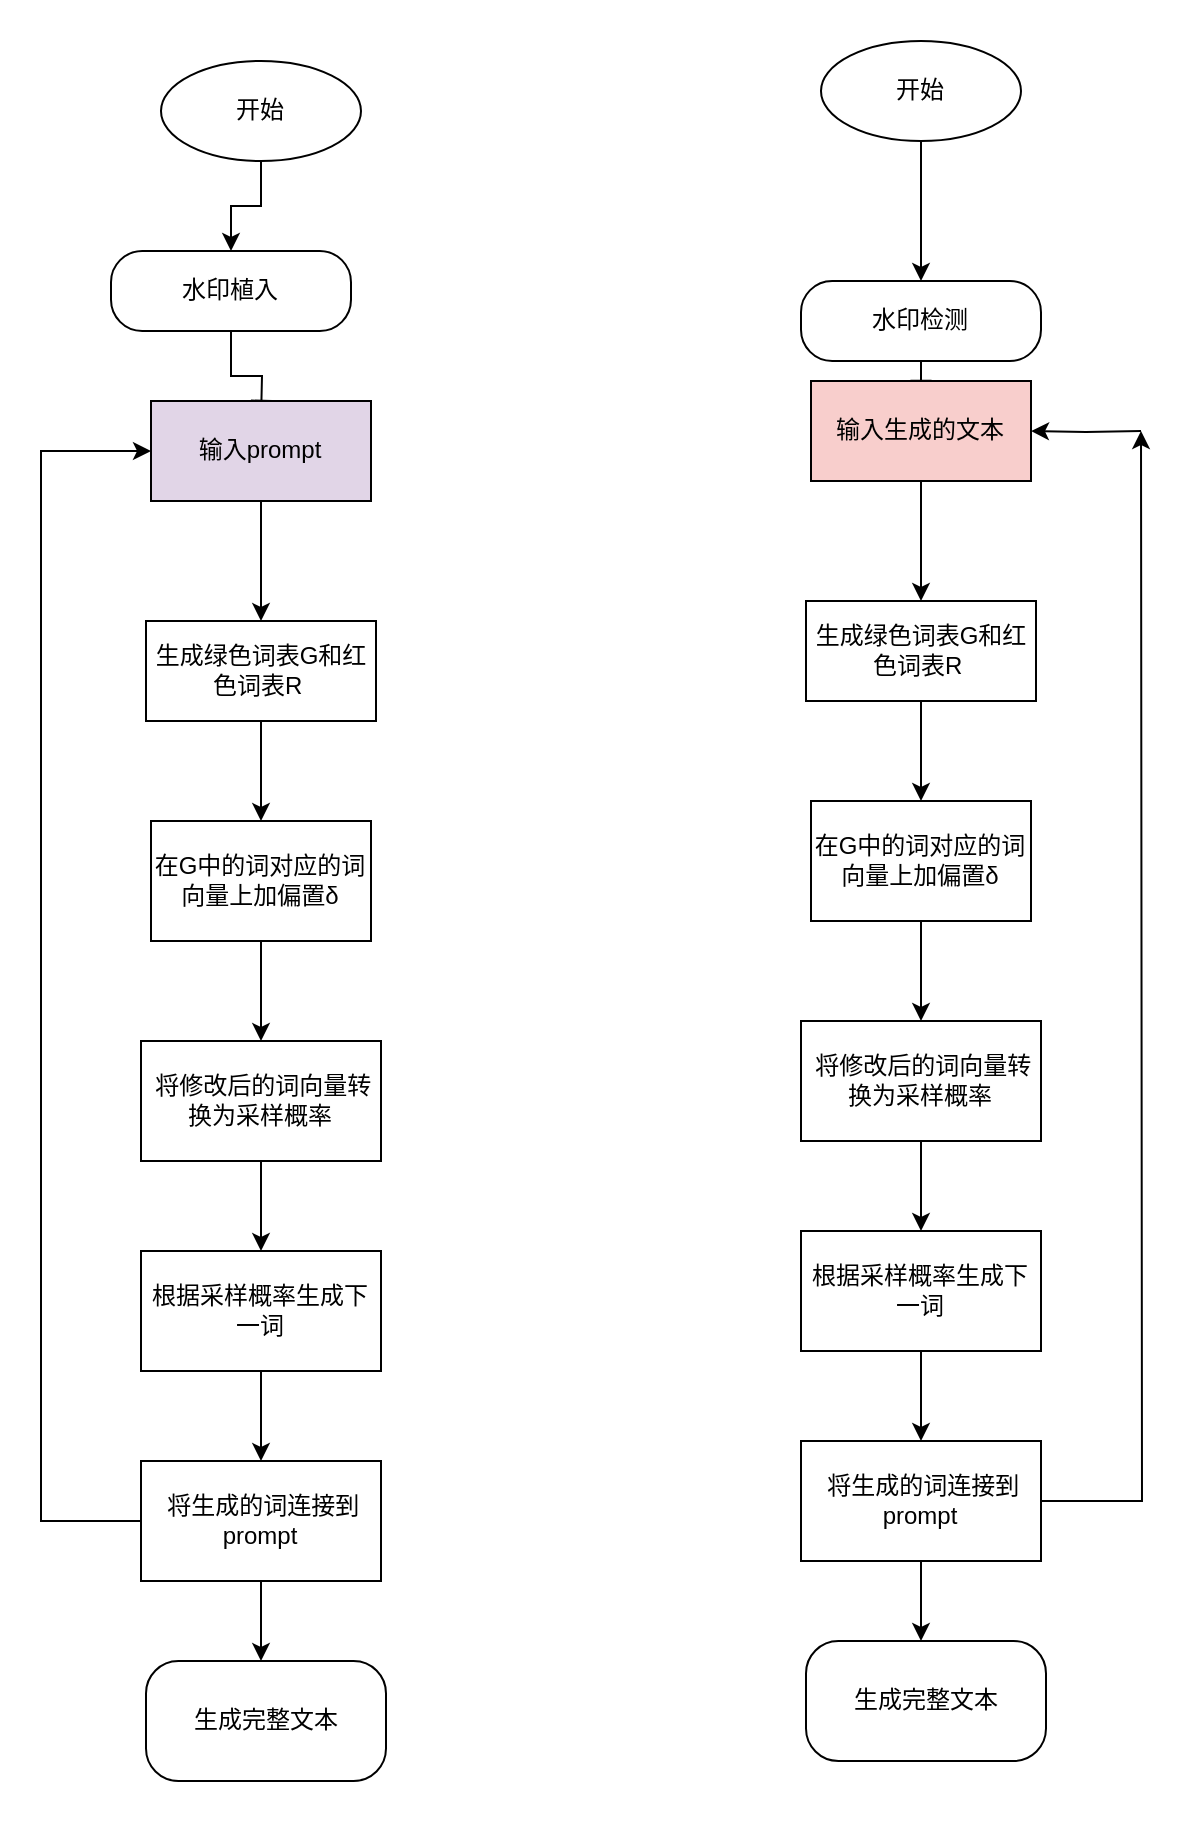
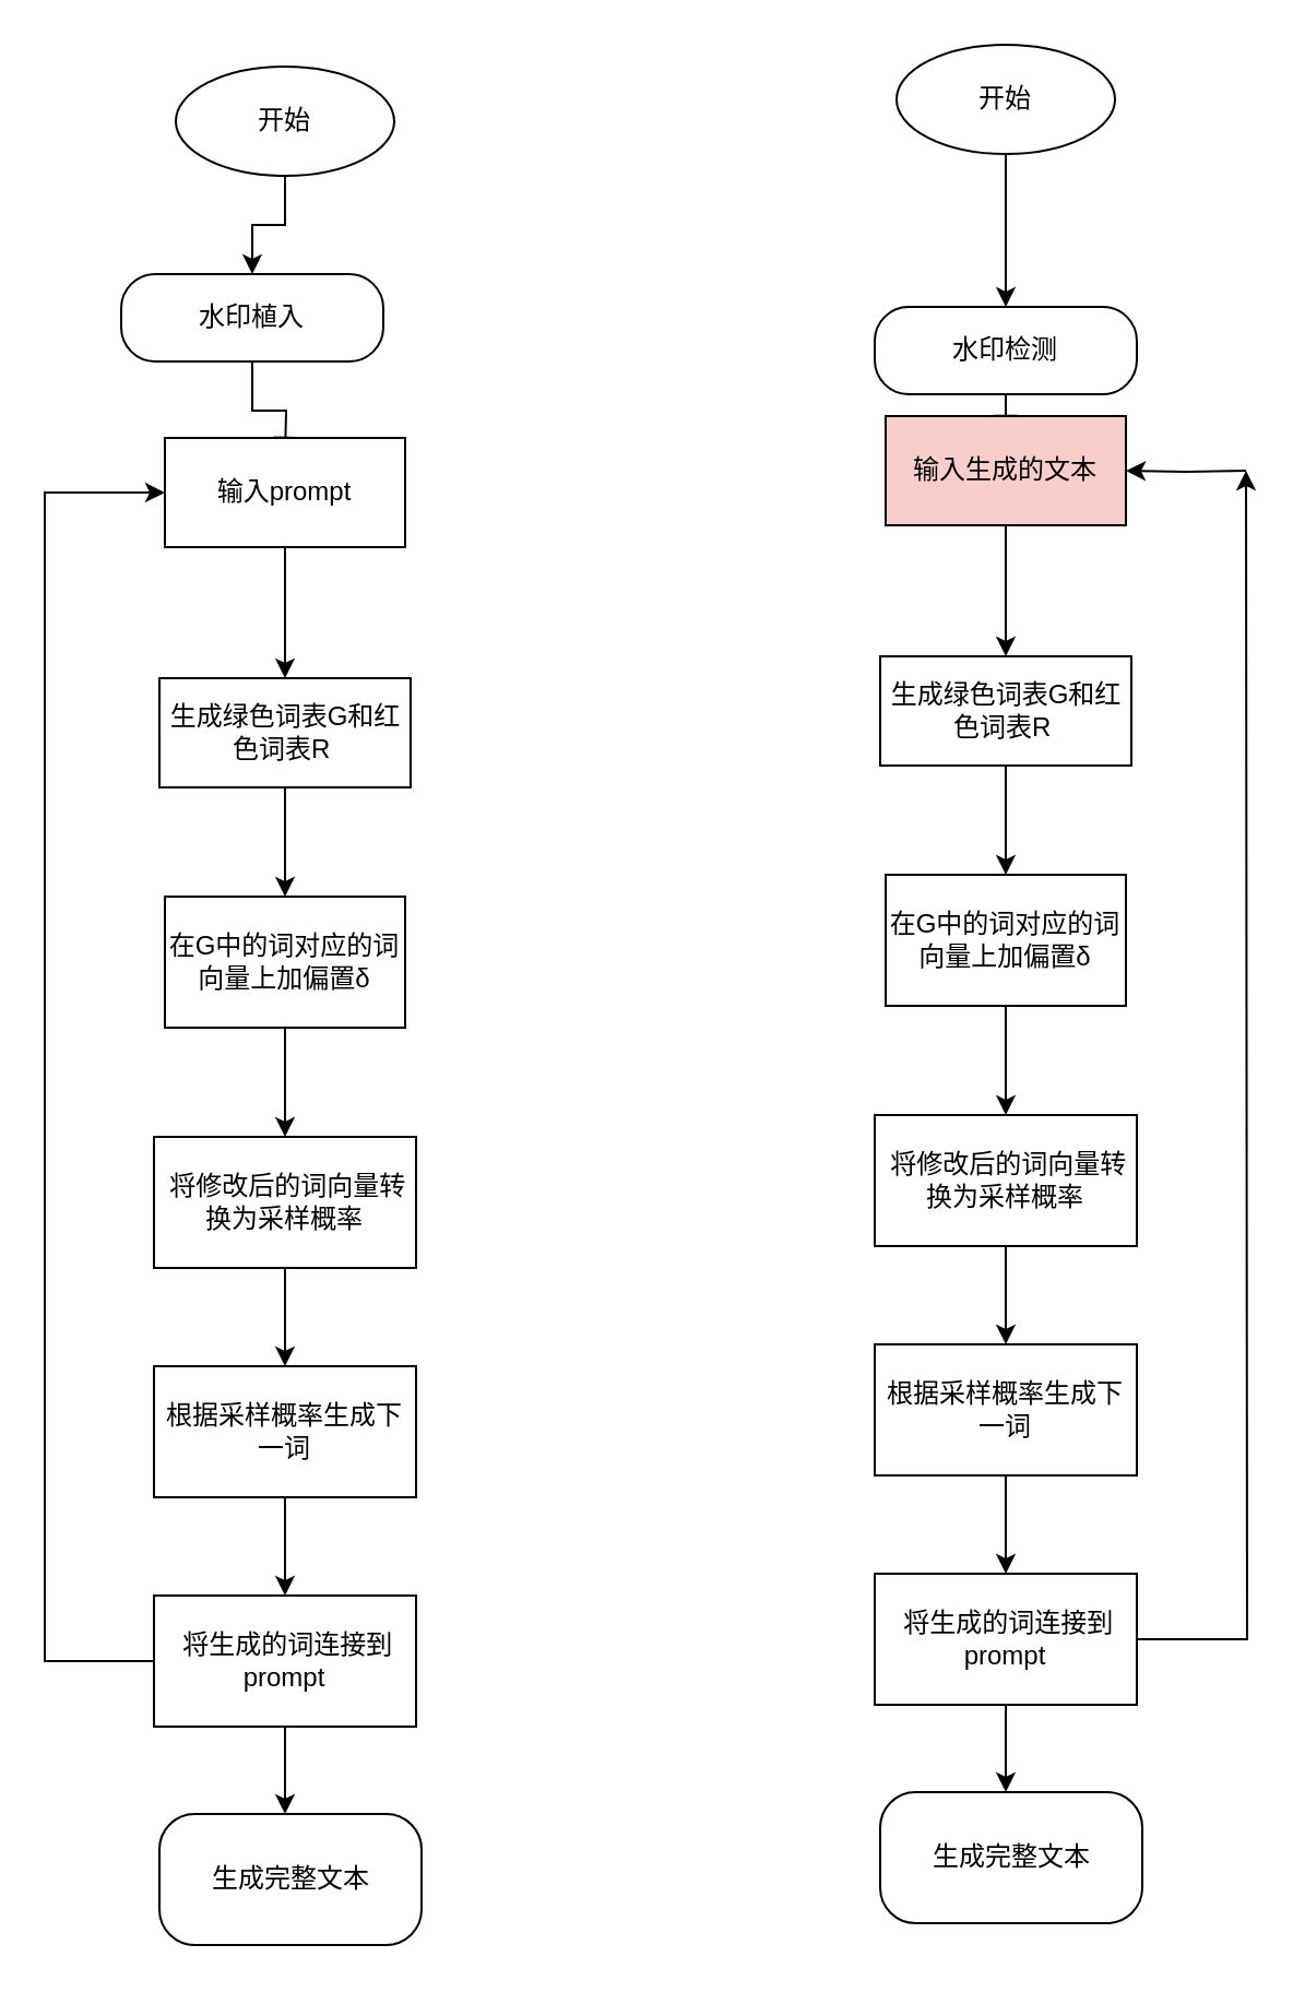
  <mxCell id="0" />
  <mxCell id="1" value="未命名图层" parent="0" />
  <mxCell id="2" value="" style="rounded=0;html=1;jettySize=auto;orthogonalLoop=1;fontSize=11;endArrow=block;endFill=0;endSize=8;strokeWidth=1;shadow=0;labelBackgroundColor=none;edgeStyle=orthogonalEdgeStyle;fontColor=default;" edge="1" parent="1" source="3"><mxGeometry relative="1" as="geometry"><mxPoint x="130" y="210" as="targetPoint" /></mxGeometry></mxCell>
  <mxCell id="3" value="水印植入" style="rounded=1;whiteSpace=wrap;html=1;fontSize=12;glass=0;strokeWidth=1;shadow=0;arcSize=39;labelBackgroundColor=none;" vertex="1" parent="1"><mxGeometry x="55" y="125" width="120" height="40" as="geometry" /></mxCell>
  <mxCell id="4" value="" style="edgeStyle=orthogonalEdgeStyle;rounded=0;orthogonalLoop=1;jettySize=auto;html=1;labelBackgroundColor=none;fontColor=default;" edge="1" parent="1" source="5" target="3"><mxGeometry relative="1" as="geometry" /></mxCell>
  <mxCell id="5" value="开始" style="ellipse;whiteSpace=wrap;html=1;labelBackgroundColor=none;" vertex="1" parent="1"><mxGeometry x="80" y="30" width="100" height="50" as="geometry" /></mxCell>
  <mxCell id="6" value="" style="edgeStyle=orthogonalEdgeStyle;rounded=0;orthogonalLoop=1;jettySize=auto;html=1;labelBackgroundColor=none;fontColor=default;" edge="1" parent="1" source="7" target="9"><mxGeometry relative="1" as="geometry" /></mxCell>
- <mxCell id="7" value="输入prompt" style="rounded=0;whiteSpace=wrap;html=1;labelBackgroundColor=none;fillColor=#e1d5e7;" vertex="1" parent="1"><mxGeometry x="75" y="200" width="110" height="50" as="geometry" /></mxCell>
+ <mxCell id="7" value="输入prompt" style="rounded=0;whiteSpace=wrap;html=1;labelBackgroundColor=none;" vertex="1" parent="1"><mxGeometry x="75" y="200" width="110" height="50" as="geometry" /></mxCell>
  <mxCell id="8" value="" style="edgeStyle=orthogonalEdgeStyle;rounded=0;orthogonalLoop=1;jettySize=auto;html=1;labelBackgroundColor=none;fontColor=default;" edge="1" parent="1" source="9" target="11"><mxGeometry relative="1" as="geometry" /></mxCell>
  <mxCell id="9" value="生成绿色词表G和红色词表R&amp;nbsp;" style="whiteSpace=wrap;html=1;rounded=0;labelBackgroundColor=none;" vertex="1" parent="1"><mxGeometry x="72.5" y="310" width="115" height="50" as="geometry" /></mxCell>
  <mxCell id="10" value="" style="edgeStyle=orthogonalEdgeStyle;rounded=0;orthogonalLoop=1;jettySize=auto;html=1;labelBackgroundColor=none;fontColor=default;" edge="1" parent="1" source="11" target="13"><mxGeometry relative="1" as="geometry" /></mxCell>
  <mxCell id="11" value="在G中的词对应的词向量上加偏置δ" style="whiteSpace=wrap;html=1;rounded=0;labelBackgroundColor=none;" vertex="1" parent="1"><mxGeometry x="75" y="410" width="110" height="60" as="geometry" /></mxCell>
  <mxCell id="12" value="" style="edgeStyle=orthogonalEdgeStyle;rounded=0;orthogonalLoop=1;jettySize=auto;html=1;labelBackgroundColor=none;fontColor=default;" edge="1" parent="1" source="13" target="15"><mxGeometry relative="1" as="geometry" /></mxCell>
  <mxCell id="13" value="&amp;nbsp;将修改后的词向量转换为采样概率" style="whiteSpace=wrap;html=1;rounded=0;labelBackgroundColor=none;" vertex="1" parent="1"><mxGeometry x="70" y="520" width="120" height="60" as="geometry" /></mxCell>
  <mxCell id="14" value="" style="edgeStyle=orthogonalEdgeStyle;rounded=0;orthogonalLoop=1;jettySize=auto;html=1;labelBackgroundColor=none;fontColor=default;" edge="1" parent="1" source="15" target="18"><mxGeometry relative="1" as="geometry" /></mxCell>
  <mxCell id="15" value="根据采样概率生成下一词" style="whiteSpace=wrap;html=1;rounded=0;labelBackgroundColor=none;" vertex="1" parent="1"><mxGeometry x="70" y="625" width="120" height="60" as="geometry" /></mxCell>
  <mxCell id="16" value="" style="edgeStyle=orthogonalEdgeStyle;rounded=0;orthogonalLoop=1;jettySize=auto;html=1;entryX=0;entryY=0.5;entryDx=0;entryDy=0;" edge="1" parent="1" source="18" target="7"><mxGeometry relative="1" as="geometry"><mxPoint x="270" y="225" as="targetPoint" /><Array as="points"><mxPoint x="20" y="760" /><mxPoint x="20" y="225" /></Array></mxGeometry></mxCell>
  <mxCell id="17" value="" style="edgeStyle=orthogonalEdgeStyle;rounded=0;orthogonalLoop=1;jettySize=auto;html=1;" edge="1" parent="1" source="18"><mxGeometry relative="1" as="geometry"><mxPoint x="130" y="830" as="targetPoint" /></mxGeometry></mxCell>
  <mxCell id="18" value="&amp;nbsp;将生成的词连接到prompt" style="whiteSpace=wrap;html=1;rounded=0;labelBackgroundColor=none;" vertex="1" parent="1"><mxGeometry x="70" y="730" width="120" height="60" as="geometry" /></mxCell>
  <mxCell id="19" value="生成完整文本" style="rounded=1;whiteSpace=wrap;html=1;arcSize=27;" vertex="1" parent="1"><mxGeometry x="72.5" y="830" width="120" height="60" as="geometry" /></mxCell>
  <mxCell id="20" value="" style="rounded=0;html=1;jettySize=auto;orthogonalLoop=1;fontSize=11;endArrow=block;endFill=0;endSize=8;strokeWidth=1;shadow=0;labelBackgroundColor=none;edgeStyle=orthogonalEdgeStyle;fontColor=default;" edge="1" parent="1" source="21"><mxGeometry relative="1" as="geometry"><mxPoint x="460" y="200" as="targetPoint" /></mxGeometry></mxCell>
  <mxCell id="21" value="水印检测" style="rounded=1;whiteSpace=wrap;html=1;fontSize=12;glass=0;strokeWidth=1;shadow=0;arcSize=39;labelBackgroundColor=none;" vertex="1" parent="1"><mxGeometry x="400" y="140" width="120" height="40" as="geometry" /></mxCell>
  <mxCell id="22" value="" style="edgeStyle=orthogonalEdgeStyle;rounded=0;orthogonalLoop=1;jettySize=auto;html=1;labelBackgroundColor=none;fontColor=default;" edge="1" parent="1" source="23" target="21"><mxGeometry relative="1" as="geometry" /></mxCell>
  <mxCell id="23" value="开始" style="ellipse;whiteSpace=wrap;html=1;labelBackgroundColor=none;" vertex="1" parent="1"><mxGeometry x="410" y="20" width="100" height="50" as="geometry" /></mxCell>
  <mxCell id="24" value="" style="edgeStyle=orthogonalEdgeStyle;rounded=0;orthogonalLoop=1;jettySize=auto;html=1;labelBackgroundColor=none;fontColor=default;" edge="1" parent="1" source="25" target="27"><mxGeometry relative="1" as="geometry" /></mxCell>
  <mxCell id="25" value="输入生成的文本" style="rounded=0;whiteSpace=wrap;html=1;labelBackgroundColor=none;fillColor=#f8cecc;" vertex="1" parent="1"><mxGeometry x="405" y="190" width="110" height="50" as="geometry" /></mxCell>
  <mxCell id="26" value="" style="edgeStyle=orthogonalEdgeStyle;rounded=0;orthogonalLoop=1;jettySize=auto;html=1;labelBackgroundColor=none;fontColor=default;" edge="1" parent="1" source="27" target="29"><mxGeometry relative="1" as="geometry" /></mxCell>
  <mxCell id="27" value="生成绿色词表G和红色词表R&amp;nbsp;" style="whiteSpace=wrap;html=1;rounded=0;labelBackgroundColor=none;" vertex="1" parent="1"><mxGeometry x="402.5" y="300" width="115" height="50" as="geometry" /></mxCell>
  <mxCell id="28" value="" style="edgeStyle=orthogonalEdgeStyle;rounded=0;orthogonalLoop=1;jettySize=auto;html=1;labelBackgroundColor=none;fontColor=default;" edge="1" parent="1" source="29" target="31"><mxGeometry relative="1" as="geometry" /></mxCell>
  <mxCell id="29" value="在G中的词对应的词向量上加偏置δ" style="whiteSpace=wrap;html=1;rounded=0;labelBackgroundColor=none;" vertex="1" parent="1"><mxGeometry x="405" y="400" width="110" height="60" as="geometry" /></mxCell>
  <mxCell id="30" value="" style="edgeStyle=orthogonalEdgeStyle;rounded=0;orthogonalLoop=1;jettySize=auto;html=1;labelBackgroundColor=none;fontColor=default;" edge="1" parent="1" source="31" target="33"><mxGeometry relative="1" as="geometry" /></mxCell>
  <mxCell id="31" value="&amp;nbsp;将修改后的词向量转换为采样概率" style="whiteSpace=wrap;html=1;rounded=0;labelBackgroundColor=none;" vertex="1" parent="1"><mxGeometry x="400" y="510" width="120" height="60" as="geometry" /></mxCell>
  <mxCell id="32" value="" style="edgeStyle=orthogonalEdgeStyle;rounded=0;orthogonalLoop=1;jettySize=auto;html=1;labelBackgroundColor=none;fontColor=default;" edge="1" parent="1" source="33" target="36"><mxGeometry relative="1" as="geometry" /></mxCell>
  <mxCell id="33" value="根据采样概率生成下一词" style="whiteSpace=wrap;html=1;rounded=0;labelBackgroundColor=none;" vertex="1" parent="1"><mxGeometry x="400" y="615" width="120" height="60" as="geometry" /></mxCell>
  <mxCell id="34" value="" style="edgeStyle=orthogonalEdgeStyle;rounded=0;orthogonalLoop=1;jettySize=auto;html=1;" edge="1" parent="1" source="36"><mxGeometry relative="1" as="geometry"><mxPoint x="570" y="215" as="targetPoint" /></mxGeometry></mxCell>
  <mxCell id="35" value="" style="edgeStyle=orthogonalEdgeStyle;rounded=0;orthogonalLoop=1;jettySize=auto;html=1;" edge="1" parent="1" source="36"><mxGeometry relative="1" as="geometry"><mxPoint x="460" y="820" as="targetPoint" /></mxGeometry></mxCell>
  <mxCell id="36" value="&amp;nbsp;将生成的词连接到prompt" style="whiteSpace=wrap;html=1;rounded=0;labelBackgroundColor=none;" vertex="1" parent="1"><mxGeometry x="400" y="720" width="120" height="60" as="geometry" /></mxCell>
  <mxCell id="37" value="" style="edgeStyle=orthogonalEdgeStyle;rounded=0;orthogonalLoop=1;jettySize=auto;html=1;" edge="1" parent="1" target="25"><mxGeometry relative="1" as="geometry"><mxPoint x="570" y="215" as="sourcePoint" /></mxGeometry></mxCell>
  <mxCell id="38" value="生成完整文本" style="rounded=1;whiteSpace=wrap;html=1;arcSize=27;" vertex="1" parent="1"><mxGeometry x="402.5" y="820" width="120" height="60" as="geometry" /></mxCell>
